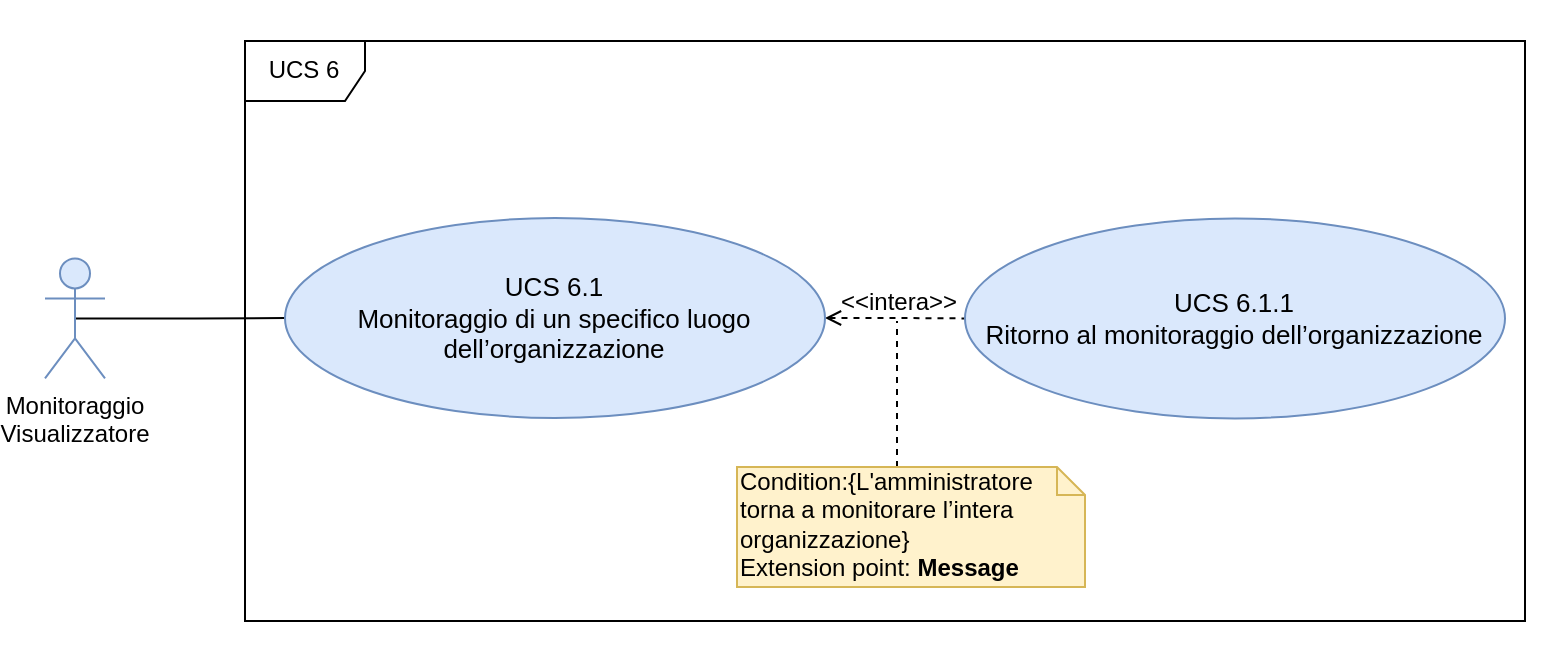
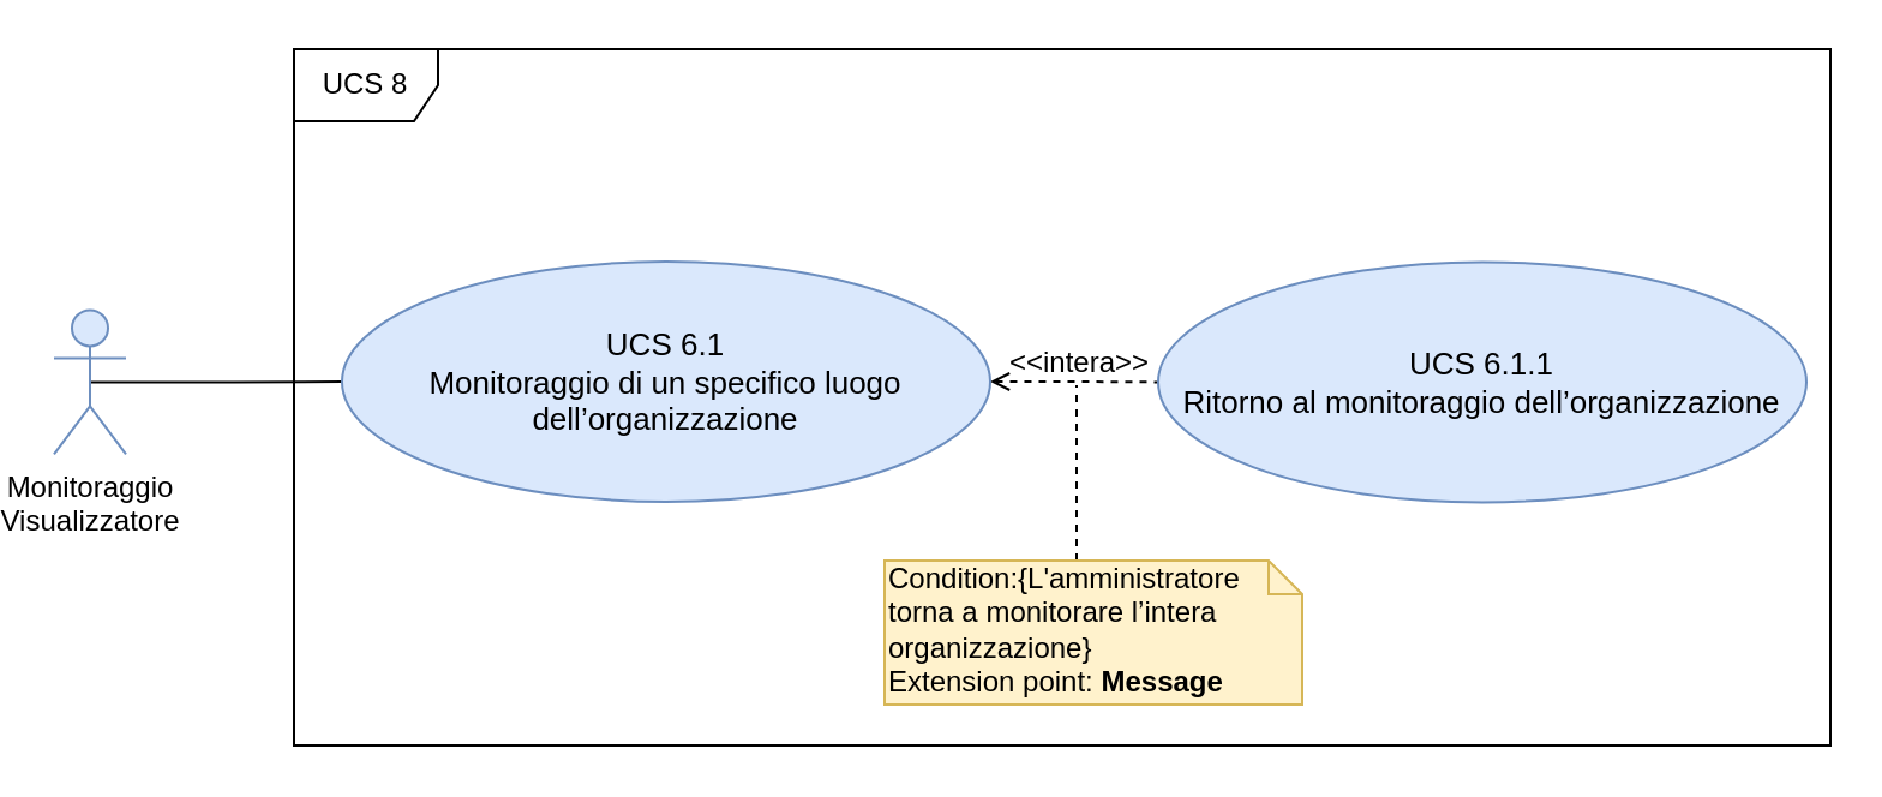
  <mxCell id="0" />
  <mxCell id="1" parent="0" />
- <mxCell id="2" value="UCS 6" style="shape=umlFrame;whiteSpace=wrap;html=1;" parent="1" vertex="1"><mxGeometry x="120" y="20" width="640" height="290" as="geometry" /></mxCell>
+ <mxCell id="2" value="UCS 8" style="shape=umlFrame;whiteSpace=wrap;html=1;" parent="1" vertex="1"><mxGeometry x="120" y="20" width="640" height="290" as="geometry" /></mxCell>
  <mxCell id="3" style="edgeStyle=orthogonalEdgeStyle;rounded=0;orthogonalLoop=1;jettySize=auto;html=1;exitX=0.5;exitY=0.5;exitDx=0;exitDy=0;exitPerimeter=0;entryX=0;entryY=0.5;entryDx=0;entryDy=0;endArrow=none;endFill=0;" edge="1" parent="1" source="4" target="6"><mxGeometry relative="1" as="geometry" /></mxCell>
  <mxCell id="4" value="Monitoraggio&lt;br&gt;Visualizzatore" style="shape=umlActor;verticalLabelPosition=bottom;labelBackgroundColor=#ffffff;verticalAlign=top;html=1;fillColor=#dae8fc;strokeColor=#6c8ebf;" parent="1" vertex="1"><mxGeometry x="20" y="128.71" width="30" height="60" as="geometry" /></mxCell>
  <mxCell id="5" style="edgeStyle=orthogonalEdgeStyle;rounded=0;orthogonalLoop=1;jettySize=auto;html=1;exitX=1;exitY=0.5;exitDx=0;exitDy=0;entryX=0;entryY=0.5;entryDx=0;entryDy=0;endArrow=none;endFill=0;dashed=1;startArrow=open;startFill=0;" edge="1" parent="1" source="6" target="7"><mxGeometry relative="1" as="geometry" /></mxCell>
  <mxCell id="6" value="&lt;div style=&quot;font-size: 13px&quot;&gt;&lt;font style=&quot;font-size: 13px&quot;&gt;UCS 6.1&lt;/font&gt;&lt;/div&gt;&lt;div style=&quot;font-size: 13px&quot;&gt;&lt;font style=&quot;font-size: 13px&quot;&gt; Monitoraggio di un specifico luogo dell’organizzazione&lt;/font&gt;&lt;/div&gt;" style="ellipse;whiteSpace=wrap;html=1;fillColor=#dae8fc;strokeColor=#6c8ebf;" parent="1" vertex="1"><mxGeometry x="140" y="108.5" width="270" height="100" as="geometry" /></mxCell>
  <mxCell id="7" value="&lt;div style=&quot;font-size: 13px&quot;&gt;&lt;font style=&quot;font-size: 13px&quot;&gt;UCS 6.1.1&lt;/font&gt;&lt;/div&gt;&lt;div style=&quot;font-size: 13px&quot;&gt;&lt;font style=&quot;font-size: 13px&quot;&gt; Ritorno al monitoraggio dell’organizzazione&lt;/font&gt;&lt;/div&gt;" style="ellipse;whiteSpace=wrap;html=1;fillColor=#dae8fc;strokeColor=#6c8ebf;" vertex="1" parent="1"><mxGeometry x="480" y="108.71" width="270" height="100" as="geometry" /></mxCell>
  <mxCell id="8" value="&amp;lt;&amp;lt;intera&amp;gt;&amp;gt;" style="text;html=1;align=center;verticalAlign=middle;resizable=0;points=[];;labelBackgroundColor=none;" vertex="1" connectable="0" parent="1"><mxGeometry x="446" y="150" as="geometry"><mxPoint as="offset" /></mxGeometry></mxCell>
  <mxCell id="9" style="edgeStyle=orthogonalEdgeStyle;rounded=0;orthogonalLoop=1;jettySize=auto;html=1;exitX=0;exitY=0;exitDx=80;exitDy=0;exitPerimeter=0;dashed=1;startArrow=none;startFill=0;endArrow=none;endFill=0;" edge="1" parent="1" source="10"><mxGeometry relative="1" as="geometry"><mxPoint x="446" y="160" as="targetPoint" /></mxGeometry></mxCell>
  <mxCell id="10" value="Condition:{L'amministratore torna a monitorare l’intera organizzazione}&lt;br&gt;Extension point: &lt;b&gt;Message&lt;/b&gt;" style="shape=note;whiteSpace=wrap;html=1;size=14;verticalAlign=top;align=left;spacingTop=-6;fontFamily=Helvetica;fontSize=12;fillColor=#fff2cc;strokeColor=#d6b656;" vertex="1" parent="1"><mxGeometry x="366" y="233" width="174" height="60" as="geometry" /></mxCell>
